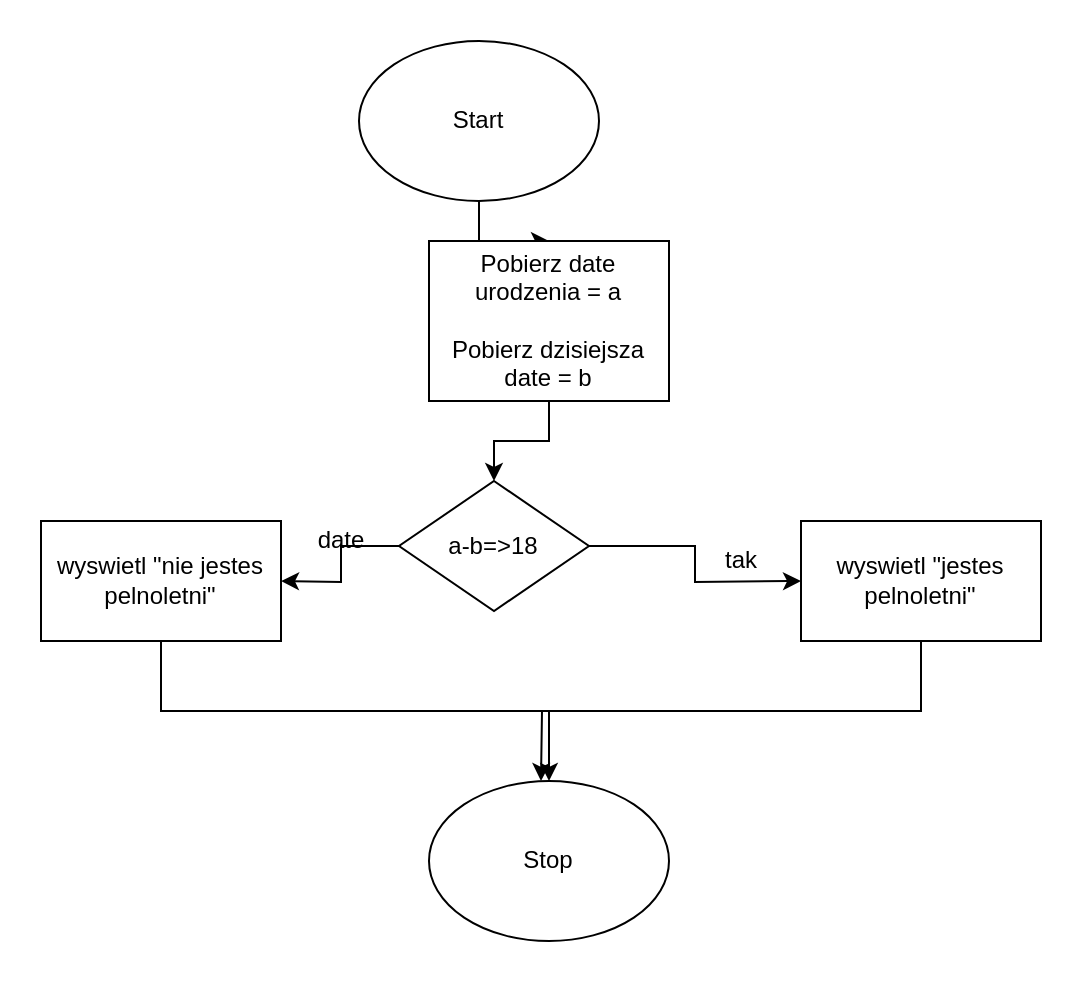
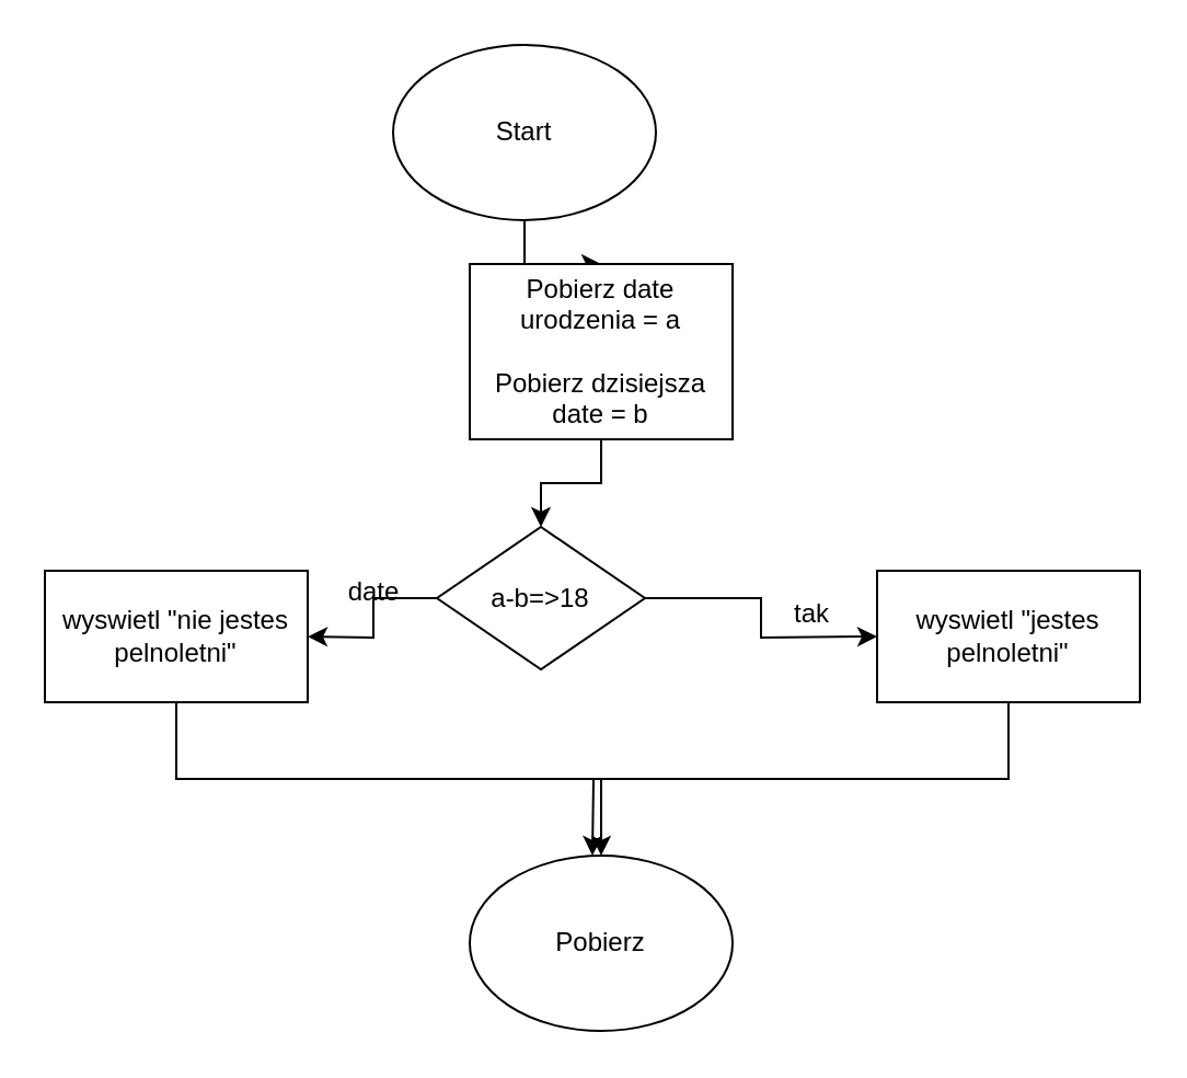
  <mxCell id="0" />
  <mxCell id="1" parent="0" />
  <mxCell id="2" style="edgeStyle=orthogonalEdgeStyle;rounded=0;orthogonalLoop=1;jettySize=auto;html=1;exitX=0.5;exitY=1;exitDx=0;exitDy=0;entryX=0.5;entryY=0;entryDx=0;entryDy=0;" edge="1" parent="1" source="3" target="5"><mxGeometry relative="1" as="geometry" /></mxCell>
  <mxCell id="3" value="Start" style="ellipse;whiteSpace=wrap;html=1;" vertex="1" parent="1"><mxGeometry x="179" y="20" width="120" height="80" as="geometry" /></mxCell>
  <mxCell id="4" style="edgeStyle=orthogonalEdgeStyle;rounded=0;orthogonalLoop=1;jettySize=auto;html=1;exitX=0.5;exitY=1;exitDx=0;exitDy=0;entryX=0.5;entryY=0;entryDx=0;entryDy=0;" edge="1" parent="1" source="5" target="8"><mxGeometry relative="1" as="geometry" /></mxCell>
  <mxCell id="5" value="Pobierz date urodzenia = a&lt;br&gt;&lt;br&gt;Pobierz dzisiejsza date = b" style="rounded=0;whiteSpace=wrap;html=1;" vertex="1" parent="1"><mxGeometry x="214" y="120" width="120" height="80" as="geometry" /></mxCell>
  <mxCell id="6" style="edgeStyle=orthogonalEdgeStyle;rounded=0;orthogonalLoop=1;jettySize=auto;html=1;exitX=0;exitY=0.5;exitDx=0;exitDy=0;" edge="1" parent="1" source="8"><mxGeometry relative="1" as="geometry"><mxPoint x="140" y="290" as="targetPoint" /></mxGeometry></mxCell>
  <mxCell id="7" style="edgeStyle=orthogonalEdgeStyle;rounded=0;orthogonalLoop=1;jettySize=auto;html=1;exitX=1;exitY=0.5;exitDx=0;exitDy=0;" edge="1" parent="1" source="8"><mxGeometry relative="1" as="geometry"><mxPoint x="400" y="290" as="targetPoint" /></mxGeometry></mxCell>
  <mxCell id="8" value="a-b=&amp;gt;18" style="rhombus;whiteSpace=wrap;html=1;" vertex="1" parent="1"><mxGeometry x="199" y="240" width="95" height="65" as="geometry" /></mxCell>
  <mxCell id="9" value="tak" style="text;html=1;align=center;verticalAlign=middle;resizable=0;points=[];autosize=1;strokeColor=none;fillColor=none;" vertex="1" parent="1"><mxGeometry x="350" y="265" width="40" height="30" as="geometry" /></mxCell>
  <mxCell id="10" value="date" style="text;html=1;align=center;verticalAlign=middle;resizable=0;points=[];autosize=1;strokeColor=none;fillColor=none;" vertex="1" parent="1"><mxGeometry x="150" y="255" width="40" height="30" as="geometry" /></mxCell>
  <mxCell id="11" style="edgeStyle=orthogonalEdgeStyle;rounded=0;orthogonalLoop=1;jettySize=auto;html=1;exitX=0.5;exitY=1;exitDx=0;exitDy=0;" edge="1" parent="1" source="12"><mxGeometry relative="1" as="geometry"><mxPoint x="270" y="390" as="targetPoint" /></mxGeometry></mxCell>
  <mxCell id="12" value="wyswietl &quot;jestes pelnoletni&quot;" style="rounded=0;whiteSpace=wrap;html=1;" vertex="1" parent="1"><mxGeometry x="400" y="260" width="120" height="60" as="geometry" /></mxCell>
  <mxCell id="13" style="edgeStyle=orthogonalEdgeStyle;rounded=0;orthogonalLoop=1;jettySize=auto;html=1;exitX=0.5;exitY=1;exitDx=0;exitDy=0;entryX=0.5;entryY=0;entryDx=0;entryDy=0;" edge="1" parent="1" source="14" target="15"><mxGeometry relative="1" as="geometry" /></mxCell>
  <mxCell id="14" value="wyswietl &quot;nie jestes pelnoletni&quot;" style="rounded=0;whiteSpace=wrap;html=1;" vertex="1" parent="1"><mxGeometry x="20" y="260" width="120" height="60" as="geometry" /></mxCell>
- <mxCell id="15" value="Stop" style="ellipse;whiteSpace=wrap;html=1;" vertex="1" parent="1"><mxGeometry x="214" y="390" width="120" height="80" as="geometry" /></mxCell>
+ <mxCell id="15" value="Pobierz" style="ellipse;whiteSpace=wrap;html=1;" vertex="1" parent="1"><mxGeometry x="214" y="390" width="120" height="80" as="geometry" /></mxCell>
